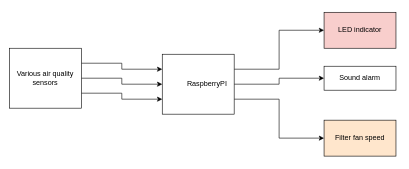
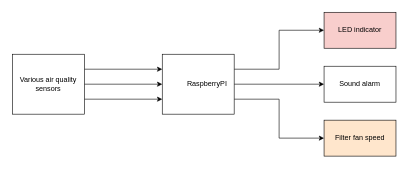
  <mxCell id="0" />
  <mxCell id="1" parent="0" />
  <mxCell id="2" style="edgeStyle=orthogonalEdgeStyle;rounded=0;orthogonalLoop=1;jettySize=auto;html=1;exitX=1;exitY=0.25;exitDx=0;exitDy=0;entryX=0;entryY=0.5;entryDx=0;entryDy=0;" edge="1" parent="1" source="5" target="7"><mxGeometry relative="1" as="geometry"><mxPoint x="530" y="140" as="targetPoint" /></mxGeometry></mxCell>
  <mxCell id="3" style="edgeStyle=orthogonalEdgeStyle;rounded=0;orthogonalLoop=1;jettySize=auto;html=1;exitX=1;exitY=0.5;exitDx=0;exitDy=0;entryX=0;entryY=0.5;entryDx=0;entryDy=0;" edge="1" parent="1" source="5" target="8"><mxGeometry relative="1" as="geometry" /></mxCell>
  <mxCell id="4" style="edgeStyle=orthogonalEdgeStyle;rounded=0;orthogonalLoop=1;jettySize=auto;html=1;exitX=1;exitY=0.75;exitDx=0;exitDy=0;entryX=0;entryY=0.5;entryDx=0;entryDy=0;" edge="1" parent="1" source="5" target="14"><mxGeometry relative="1" as="geometry" /></mxCell>
  <mxCell id="5" value="" style="rounded=0;whiteSpace=wrap;html=1;" vertex="1" parent="1"><mxGeometry x="270" y="90" width="120" height="100" as="geometry" /></mxCell>
  <mxCell id="6" value="RaspberryPI" style="text;html=1;strokeColor=none;fillColor=none;align=center;verticalAlign=middle;whiteSpace=wrap;rounded=0;" vertex="1" parent="1"><mxGeometry x="325" y="130" width="40" height="20" as="geometry" /></mxCell>
  <mxCell id="7" value="LED indicator" style="rounded=0;whiteSpace=wrap;html=1;fillColor=#f8cecc;" vertex="1" parent="1"><mxGeometry x="540" y="20" width="120" height="60" as="geometry" /></mxCell>
- <mxCell id="8" value="Sound alarm" style="rounded=0;whiteSpace=wrap;html=1;" vertex="1" parent="1"><mxGeometry x="540" y="110" width="120" height="40" as="geometry" /></mxCell>
+ <mxCell id="8" value="Sound alarm" style="rounded=0;whiteSpace=wrap;html=1;" vertex="1" parent="1"><mxGeometry x="540" y="110" width="120" height="60" as="geometry" /></mxCell>
  <mxCell id="9" style="edgeStyle=orthogonalEdgeStyle;rounded=0;orthogonalLoop=1;jettySize=auto;html=1;exitX=1;exitY=0.5;exitDx=0;exitDy=0;entryX=0;entryY=0.5;entryDx=0;entryDy=0;" edge="1" parent="1" source="12" target="5"><mxGeometry relative="1" as="geometry" /></mxCell>
  <mxCell id="10" style="edgeStyle=orthogonalEdgeStyle;rounded=0;orthogonalLoop=1;jettySize=auto;html=1;exitX=1;exitY=0.25;exitDx=0;exitDy=0;entryX=0;entryY=0.25;entryDx=0;entryDy=0;" edge="1" parent="1" source="12" target="5"><mxGeometry relative="1" as="geometry" /></mxCell>
  <mxCell id="11" style="edgeStyle=orthogonalEdgeStyle;rounded=0;orthogonalLoop=1;jettySize=auto;html=1;exitX=1;exitY=0.75;exitDx=0;exitDy=0;entryX=0;entryY=0.75;entryDx=0;entryDy=0;" edge="1" parent="1" source="12" target="5"><mxGeometry relative="1" as="geometry" /></mxCell>
- <mxCell id="12" value="Various air quality sensors" style="rounded=0;whiteSpace=wrap;html=1;" vertex="1" parent="1"><mxGeometry x="15" y="80" width="120" height="100" as="geometry" /></mxCell>
+ <mxCell id="12" value="Various air quality sensors" style="rounded=0;whiteSpace=wrap;html=1;" vertex="1" parent="1"><mxGeometry x="20" y="90" width="120" height="100" as="geometry" /></mxCell>
  <mxCell id="13" style="edgeStyle=orthogonalEdgeStyle;rounded=0;orthogonalLoop=1;jettySize=auto;html=1;exitX=0.5;exitY=1;exitDx=0;exitDy=0;" edge="1" parent="1" source="12" target="12"><mxGeometry relative="1" as="geometry" /></mxCell>
  <mxCell id="14" value="Filter fan speed" style="rounded=0;whiteSpace=wrap;html=1;fillColor=#ffe6cc;" vertex="1" parent="1"><mxGeometry x="540" y="200" width="120" height="60" as="geometry" /></mxCell>
